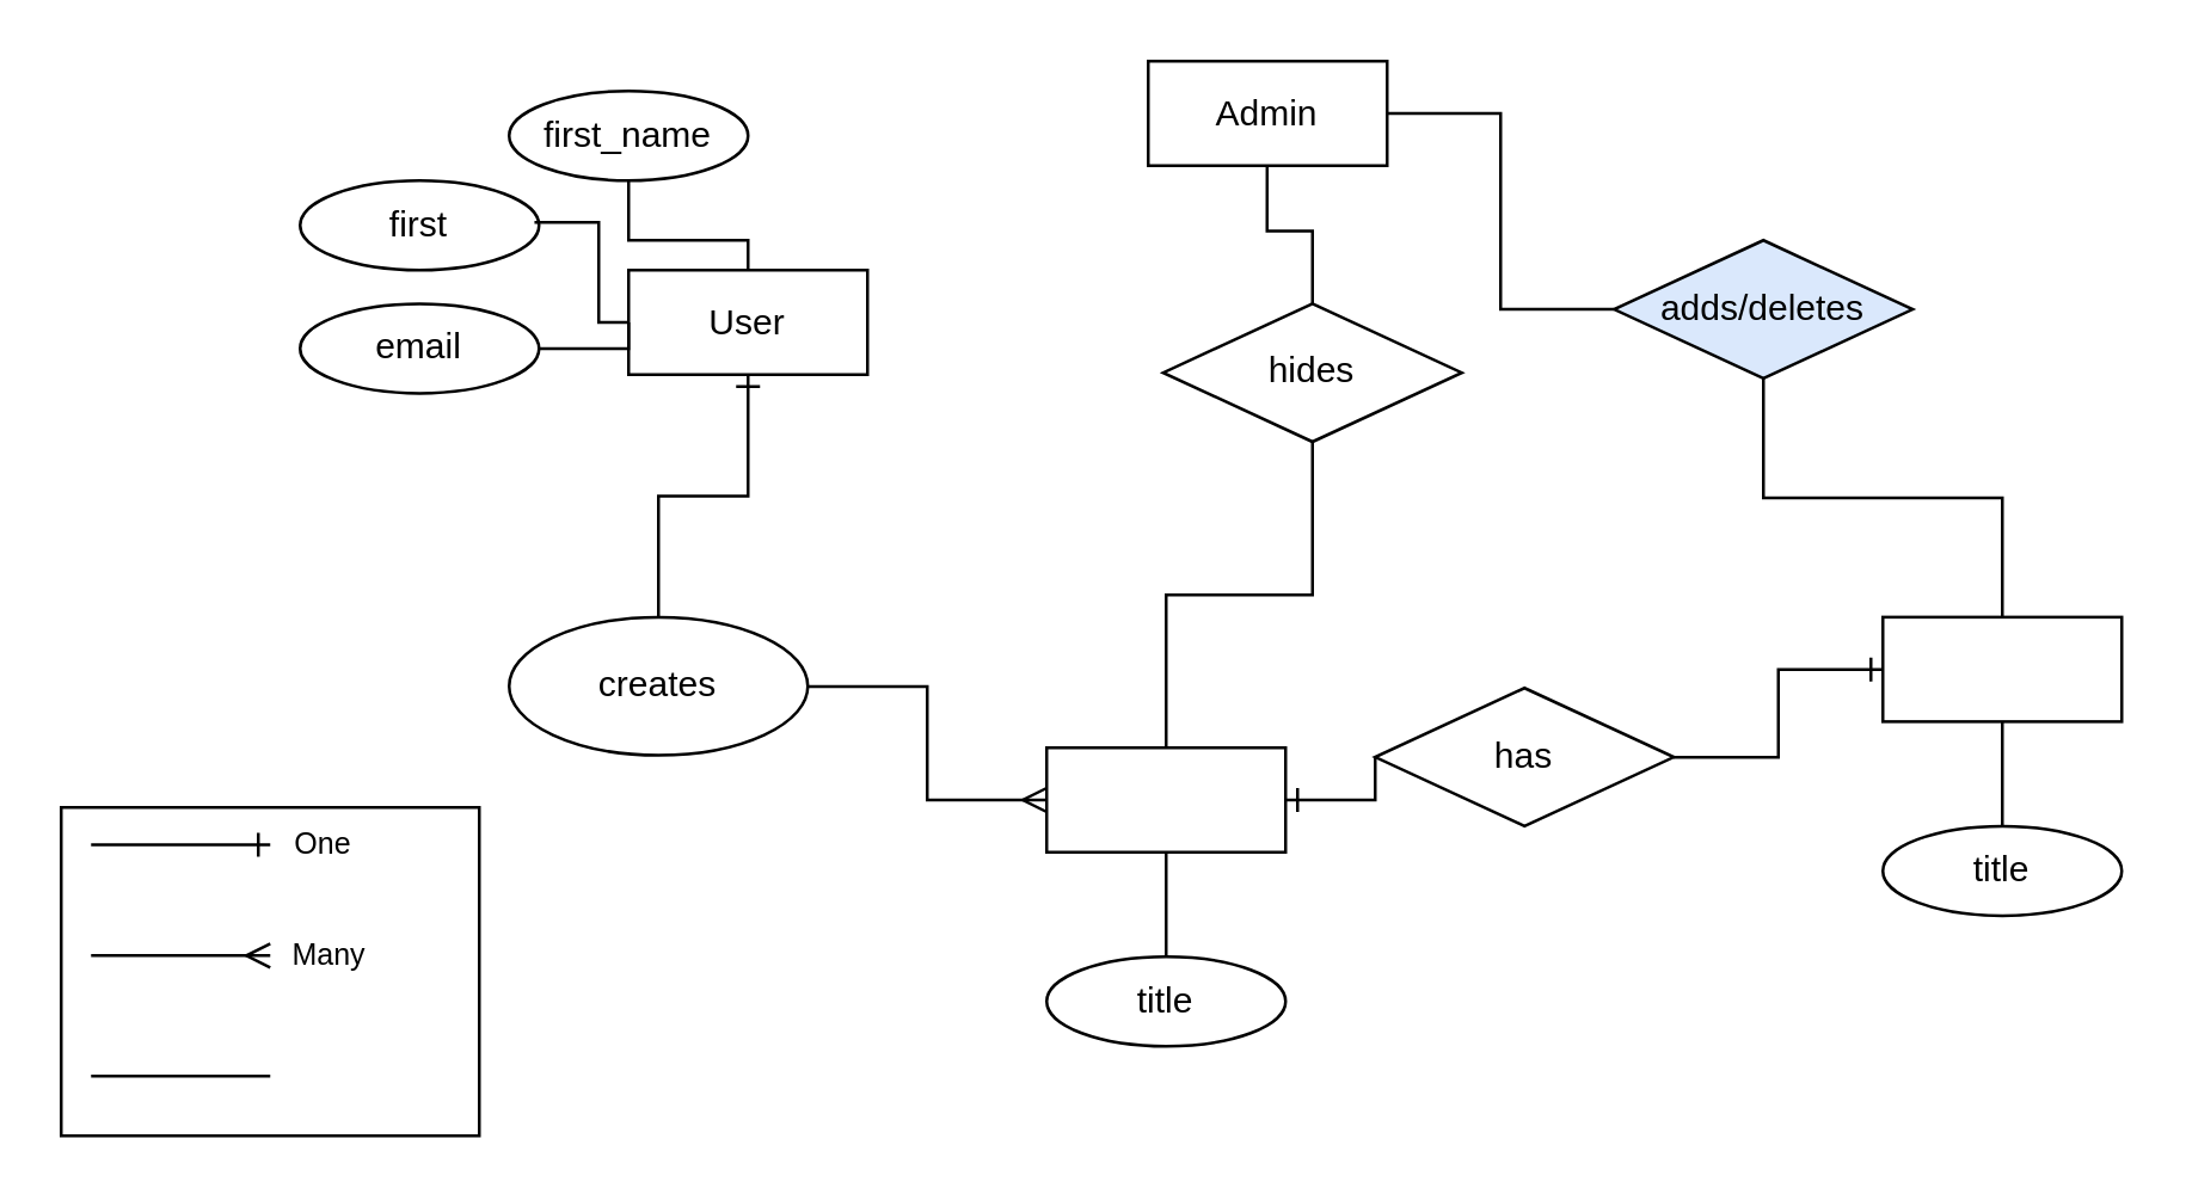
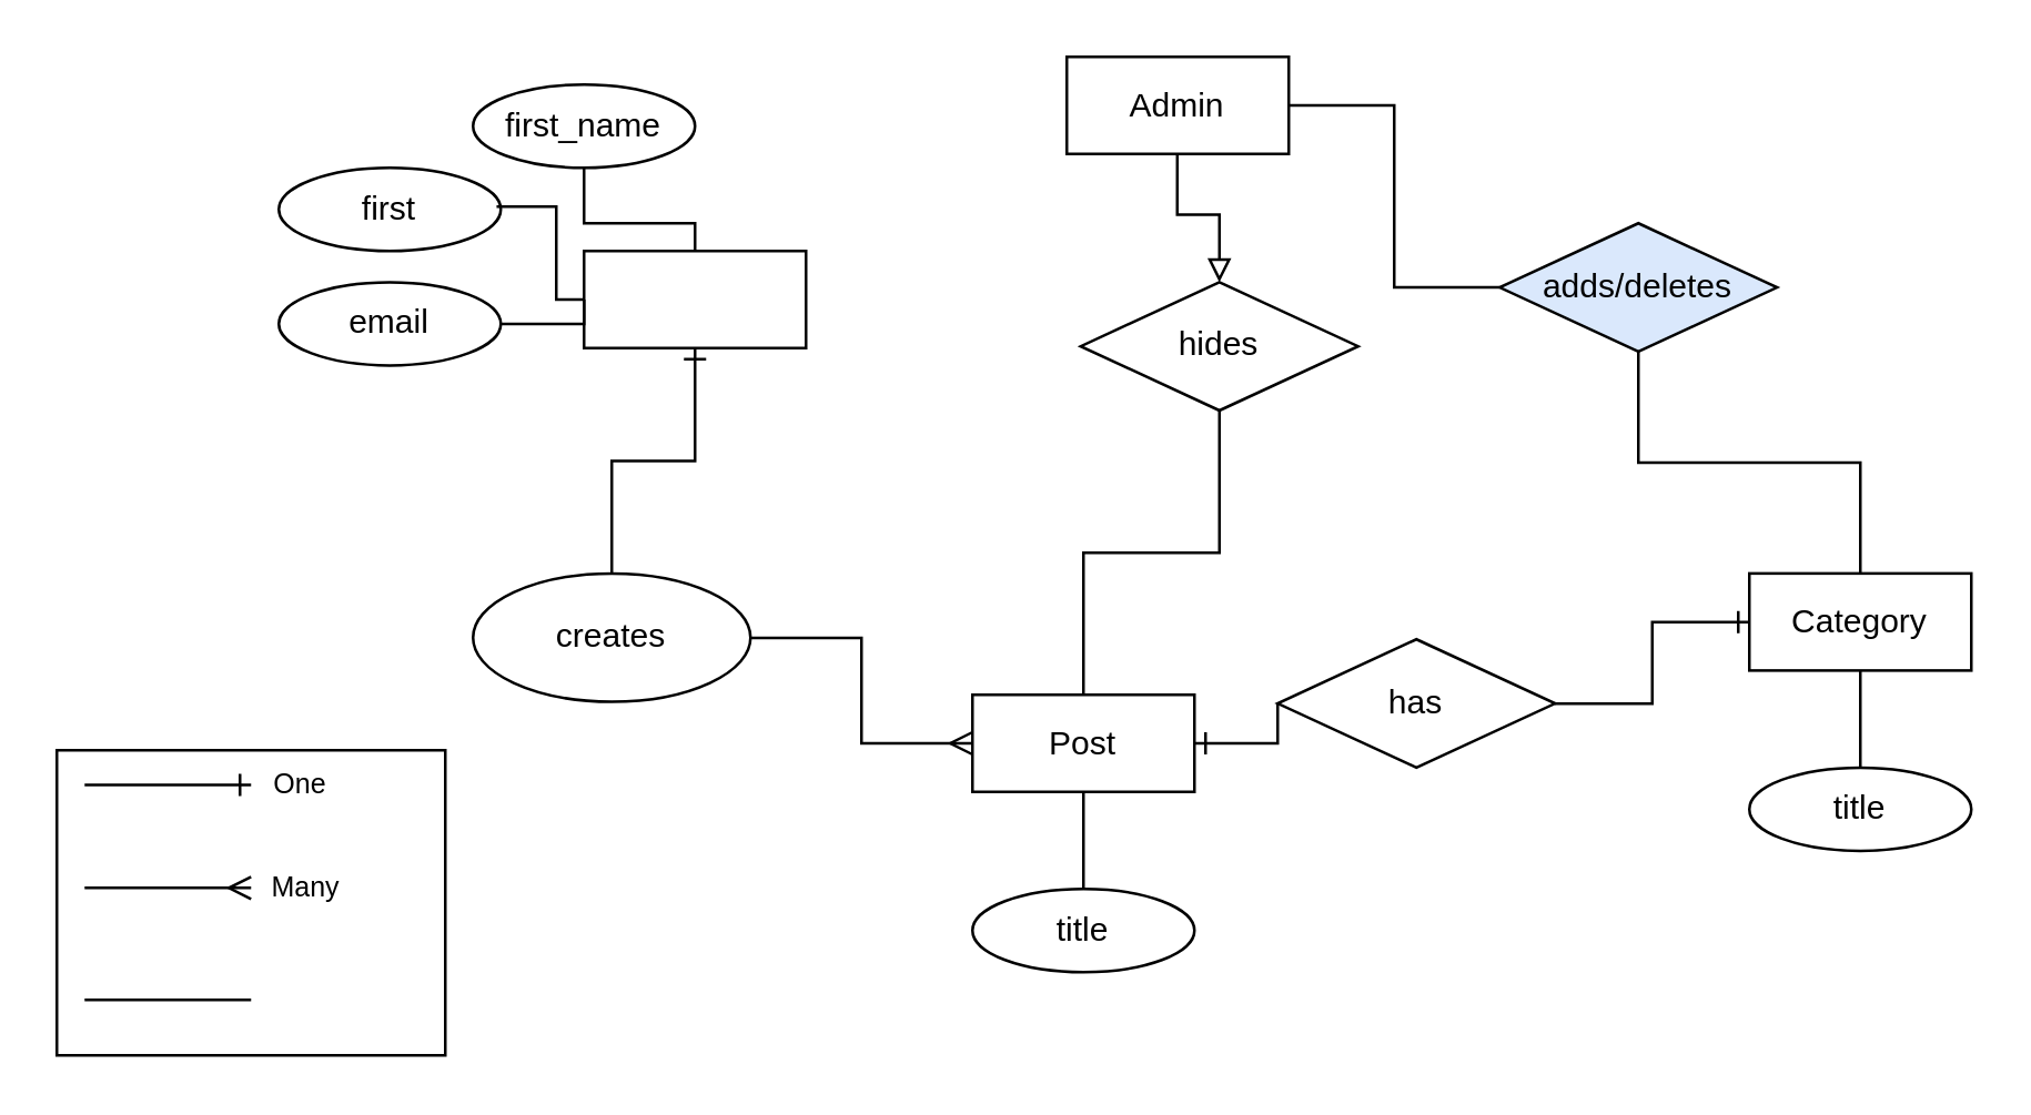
  <mxCell id="0" />
  <mxCell id="1" parent="0" />
  <mxCell id="2" value="" style="rounded=0;whiteSpace=wrap;html=1;" parent="1" vertex="1"><mxGeometry x="210" y="90" width="80" height="35" as="geometry" /></mxCell>
  <mxCell id="3" style="edgeStyle=orthogonalEdgeStyle;rounded=0;orthogonalLoop=1;jettySize=auto;html=1;entryX=0.5;entryY=0;entryDx=0;entryDy=0;strokeColor=default;endArrow=none;endFill=0;startArrow=ERone;startFill=0;exitX=0.5;exitY=1;exitDx=0;exitDy=0;" parent="1" source="2" target="25" edge="1"><mxGeometry relative="1" as="geometry"><mxPoint x="250" y="150" as="sourcePoint" /></mxGeometry></mxCell>
- <mxCell id="4" value="User" style="text;html=1;strokeColor=none;fillColor=none;align=center;verticalAlign=middle;whiteSpace=wrap;rounded=0;" parent="1" vertex="1"><mxGeometry x="220" y="92.5" width="60" height="30" as="geometry" /></mxCell>
  <mxCell id="5" style="edgeStyle=orthogonalEdgeStyle;rounded=0;orthogonalLoop=1;jettySize=auto;html=1;strokeColor=default;startArrow=none;startFill=0;endArrow=none;endFill=0;entryX=0;entryY=0.5;entryDx=0;entryDy=0;" parent="1" source="6" target="34" edge="1"><mxGeometry relative="1" as="geometry"><mxPoint x="680" y="100" as="targetPoint" /></mxGeometry></mxCell>
  <mxCell id="6" value="" style="rounded=0;whiteSpace=wrap;html=1;" parent="1" vertex="1"><mxGeometry x="384" y="20" width="80" height="35" as="geometry" /></mxCell>
- <mxCell id="7" style="edgeStyle=orthogonalEdgeStyle;rounded=0;orthogonalLoop=1;jettySize=auto;html=1;entryX=0.5;entryY=0;entryDx=0;entryDy=0;strokeColor=default;startArrow=none;startFill=0;endArrow=none;endFill=0;exitX=0.497;exitY=1.089;exitDx=0;exitDy=0;exitPerimeter=0;" parent="1" source="8" target="37" edge="1"><mxGeometry relative="1" as="geometry" /></mxCell>
+ <mxCell id="7" style="edgeStyle=orthogonalEdgeStyle;rounded=0;orthogonalLoop=1;jettySize=auto;html=1;entryX=0.5;entryY=0;entryDx=0;entryDy=0;strokeColor=default;startArrow=none;startFill=0;endArrow=block;endFill=0;exitX=0.497;exitY=1.089;exitDx=0;exitDy=0;exitPerimeter=0;" parent="1" source="8" target="37" edge="1"><mxGeometry relative="1" as="geometry" /></mxCell>
  <mxCell id="8" value="Admin" style="text;html=1;strokeColor=none;fillColor=none;align=center;verticalAlign=middle;whiteSpace=wrap;rounded=0;" parent="1" vertex="1"><mxGeometry x="394" y="22.5" width="60" height="30" as="geometry" /></mxCell>
  <mxCell id="9" value="" style="ellipse;whiteSpace=wrap;html=1;" parent="1" vertex="1"><mxGeometry x="170" y="30" width="80" height="30" as="geometry" /></mxCell>
  <mxCell id="10" style="edgeStyle=orthogonalEdgeStyle;rounded=0;orthogonalLoop=1;jettySize=auto;html=1;entryX=0.5;entryY=0;entryDx=0;entryDy=0;strokeColor=default;startArrow=none;startFill=0;endArrow=none;endFill=0;" parent="1" source="11" target="2" edge="1"><mxGeometry relative="1" as="geometry" /></mxCell>
  <mxCell id="11" value="first_name" style="text;html=1;strokeColor=none;fillColor=none;align=center;verticalAlign=middle;whiteSpace=wrap;rounded=0;" parent="1" vertex="1"><mxGeometry x="180" y="30" width="60" height="30" as="geometry" /></mxCell>
  <mxCell id="12" value="" style="ellipse;whiteSpace=wrap;html=1;" parent="1" vertex="1"><mxGeometry x="100" y="101.25" width="80" height="30" as="geometry" /></mxCell>
  <mxCell id="13" style="edgeStyle=orthogonalEdgeStyle;rounded=0;orthogonalLoop=1;jettySize=auto;html=1;entryX=0;entryY=0.5;entryDx=0;entryDy=0;strokeColor=default;startArrow=none;startFill=0;endArrow=none;endFill=0;exitX=1;exitY=0.5;exitDx=0;exitDy=0;" parent="1" source="12" target="2" edge="1"><mxGeometry relative="1" as="geometry" /></mxCell>
  <mxCell id="14" value="email" style="text;html=1;strokeColor=none;fillColor=none;align=center;verticalAlign=middle;whiteSpace=wrap;rounded=0;" parent="1" vertex="1"><mxGeometry x="110" y="101.25" width="60" height="30" as="geometry" /></mxCell>
  <mxCell id="15" value="" style="ellipse;whiteSpace=wrap;html=1;" parent="1" vertex="1"><mxGeometry x="100" y="60" width="80" height="30" as="geometry" /></mxCell>
  <mxCell id="16" style="edgeStyle=orthogonalEdgeStyle;rounded=0;orthogonalLoop=1;jettySize=auto;html=1;strokeColor=default;startArrow=none;startFill=0;endArrow=none;endFill=0;exitX=0.981;exitY=0.467;exitDx=0;exitDy=0;exitPerimeter=0;" parent="1" source="15" target="2" edge="1"><mxGeometry relative="1" as="geometry" /></mxCell>
  <mxCell id="17" value="first" style="text;html=1;strokeColor=none;fillColor=none;align=center;verticalAlign=middle;whiteSpace=wrap;rounded=0;" parent="1" vertex="1"><mxGeometry x="110" y="60" width="60" height="30" as="geometry" /></mxCell>
  <mxCell id="18" value="" style="rounded=0;whiteSpace=wrap;html=1;" parent="1" vertex="1"><mxGeometry x="350" y="250" width="80" height="35" as="geometry" /></mxCell>
  <mxCell id="19" style="edgeStyle=orthogonalEdgeStyle;rounded=0;orthogonalLoop=1;jettySize=auto;html=1;entryX=0;entryY=0.5;entryDx=0;entryDy=0;strokeColor=default;startArrow=ERone;startFill=0;endArrow=none;endFill=0;exitX=1;exitY=0.5;exitDx=0;exitDy=0;" parent="1" source="18" target="32" edge="1"><mxGeometry relative="1" as="geometry"><mxPoint x="440" y="280" as="sourcePoint" /></mxGeometry></mxCell>
+ <mxCell id="20" value="Post" style="text;html=1;strokeColor=none;fillColor=none;align=center;verticalAlign=middle;whiteSpace=wrap;rounded=0;" parent="1" vertex="1"><mxGeometry x="360" y="252.5" width="60" height="30" as="geometry" /></mxCell>
  <mxCell id="21" style="edgeStyle=orthogonalEdgeStyle;rounded=0;orthogonalLoop=1;jettySize=auto;html=1;entryX=0.5;entryY=1;entryDx=0;entryDy=0;strokeColor=default;endArrow=none;endFill=0;" parent="1" source="22" target="18" edge="1"><mxGeometry relative="1" as="geometry" /></mxCell>
  <mxCell id="22" value="" style="ellipse;whiteSpace=wrap;html=1;" parent="1" vertex="1"><mxGeometry x="350" y="320" width="80" height="30" as="geometry" /></mxCell>
  <mxCell id="23" value="title" style="text;html=1;strokeColor=none;fillColor=none;align=center;verticalAlign=middle;whiteSpace=wrap;rounded=0;" parent="1" vertex="1"><mxGeometry x="360" y="320" width="60" height="30" as="geometry" /></mxCell>
  <mxCell id="24" style="edgeStyle=orthogonalEdgeStyle;rounded=0;orthogonalLoop=1;jettySize=auto;html=1;entryX=0;entryY=0.5;entryDx=0;entryDy=0;strokeColor=default;startArrow=none;startFill=0;endArrow=ERmany;endFill=0;" parent="1" source="25" target="18" edge="1"><mxGeometry relative="1" as="geometry" /></mxCell>
  <mxCell id="25" value="creates" style="ellipse;whiteSpace=wrap;html=1;" parent="1" vertex="1"><mxGeometry x="170" y="206.25" width="100" height="46.25" as="geometry" /></mxCell>
  <mxCell id="26" value="" style="rounded=0;whiteSpace=wrap;html=1;" parent="1" vertex="1"><mxGeometry x="630" y="206.25" width="80" height="35" as="geometry" /></mxCell>
+ <mxCell id="27" value="Category" style="text;html=1;strokeColor=none;fillColor=none;align=center;verticalAlign=middle;whiteSpace=wrap;rounded=0;" parent="1" vertex="1"><mxGeometry x="640" y="208.75" width="60" height="30" as="geometry" /></mxCell>
  <mxCell id="28" style="edgeStyle=orthogonalEdgeStyle;rounded=0;orthogonalLoop=1;jettySize=auto;html=1;entryX=0.5;entryY=1;entryDx=0;entryDy=0;strokeColor=default;startArrow=none;startFill=0;endArrow=none;endFill=0;" parent="1" source="29" target="26" edge="1"><mxGeometry relative="1" as="geometry" /></mxCell>
  <mxCell id="29" value="" style="ellipse;whiteSpace=wrap;html=1;" parent="1" vertex="1"><mxGeometry x="630" y="276.25" width="80" height="30" as="geometry" /></mxCell>
  <mxCell id="30" value="title" style="text;html=1;strokeColor=none;fillColor=none;align=center;verticalAlign=middle;whiteSpace=wrap;rounded=0;" parent="1" vertex="1"><mxGeometry x="640" y="276.25" width="60" height="30" as="geometry" /></mxCell>
  <mxCell id="31" style="edgeStyle=orthogonalEdgeStyle;rounded=0;orthogonalLoop=1;jettySize=auto;html=1;entryX=0;entryY=0.5;entryDx=0;entryDy=0;strokeColor=default;startArrow=none;startFill=0;endArrow=ERone;endFill=0;" parent="1" source="32" target="26" edge="1"><mxGeometry relative="1" as="geometry" /></mxCell>
  <mxCell id="32" value="has" style="rhombus;whiteSpace=wrap;html=1;rounded=0;" parent="1" vertex="1"><mxGeometry x="460" y="230" width="100" height="46.25" as="geometry" /></mxCell>
  <mxCell id="33" style="edgeStyle=orthogonalEdgeStyle;rounded=0;orthogonalLoop=1;jettySize=auto;html=1;entryX=0.5;entryY=0;entryDx=0;entryDy=0;strokeColor=default;startArrow=none;startFill=0;endArrow=none;endFill=0;" parent="1" source="34" target="26" edge="1"><mxGeometry relative="1" as="geometry" /></mxCell>
  <mxCell id="34" value="adds/deletes" style="rhombus;whiteSpace=wrap;html=1;rounded=0;fillColor=#dae8fc;" parent="1" vertex="1"><mxGeometry x="540" y="80" width="100" height="46.25" as="geometry" /></mxCell>
  <mxCell id="35" style="edgeStyle=orthogonalEdgeStyle;rounded=0;orthogonalLoop=1;jettySize=auto;html=1;entryX=0.5;entryY=0;entryDx=0;entryDy=0;strokeColor=default;startArrow=none;startFill=0;endArrow=none;endFill=0;" parent="1" source="37" target="18" edge="1"><mxGeometry relative="1" as="geometry" /></mxCell>
  <mxCell id="36" value="" style="rounded=0;whiteSpace=wrap;html=1;" parent="1" vertex="1"><mxGeometry x="20" y="270" width="140" height="110" as="geometry" /></mxCell>
  <mxCell id="37" value="hides" style="rhombus;whiteSpace=wrap;html=1;rounded=0;" parent="1" vertex="1"><mxGeometry x="389" y="101.25" width="100" height="46.25" as="geometry" /></mxCell>
  <mxCell id="38" value="" style="endArrow=none;html=1;rounded=0;strokeColor=default;endFill=0;startArrow=ERmany;startFill=0;" parent="1" edge="1"><mxGeometry width="50" height="50" relative="1" as="geometry"><mxPoint x="90" y="319.61" as="sourcePoint" /><mxPoint x="30" y="319.61" as="targetPoint" /></mxGeometry></mxCell>
  <mxCell id="39" value="" style="endArrow=none;html=1;rounded=0;strokeColor=default;endFill=0;" parent="1" edge="1"><mxGeometry width="50" height="50" relative="1" as="geometry"><mxPoint x="90" y="360" as="sourcePoint" /><mxPoint x="30" y="360" as="targetPoint" /></mxGeometry></mxCell>
  <mxCell id="40" value="" style="endArrow=none;html=1;rounded=0;strokeColor=default;endFill=0;startArrow=ERone;startFill=0;" parent="1" edge="1"><mxGeometry width="50" height="50" relative="1" as="geometry"><mxPoint x="90" y="282.5" as="sourcePoint" /><mxPoint x="30" y="282.5" as="targetPoint" /></mxGeometry></mxCell>
  <mxCell id="41" value="&lt;font style=&quot;font-size: 10px;&quot;&gt;One&lt;/font&gt;" style="text;html=1;strokeColor=none;fillColor=none;align=center;verticalAlign=middle;whiteSpace=wrap;rounded=0;" parent="1" vertex="1"><mxGeometry x="98" y="277" width="20" height="10" as="geometry" /></mxCell>
  <mxCell id="42" value="&lt;font style=&quot;font-size: 10px;&quot;&gt;Many&lt;/font&gt;" style="text;html=1;strokeColor=none;fillColor=none;align=center;verticalAlign=middle;whiteSpace=wrap;rounded=0;" parent="1" vertex="1"><mxGeometry x="100" y="310.25" width="20" height="17.5" as="geometry" /></mxCell>
